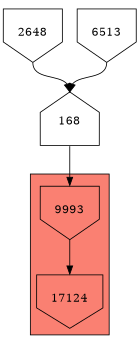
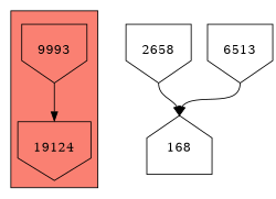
  digraph {
    node [shape=invhouse]
    edge [headport=n tailport=s]
    9993 [height=1 width=1]
-   19124 [height=1 width=1 label=17124]
+   19124 [height=1 width=1]
    168 [height=1 shape=house width=1]
-   2648 [height=1 width=1]
+   2648 [height=1 width=1 label=2658]
    n5 [height=1 label=6513 width=1]
    subgraph cluster_1 {
      fillcolor=salmon
      style=filled
      9993
      19124
    }
    9993 -> 19124
-   168 -> 9993
    2648 -> 168
    n5 -> 168
  }
